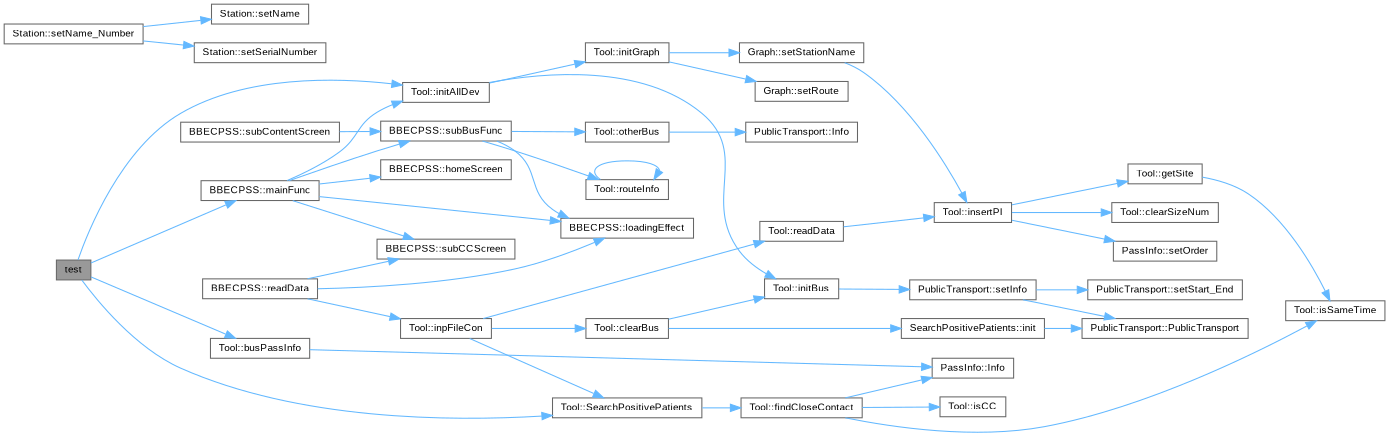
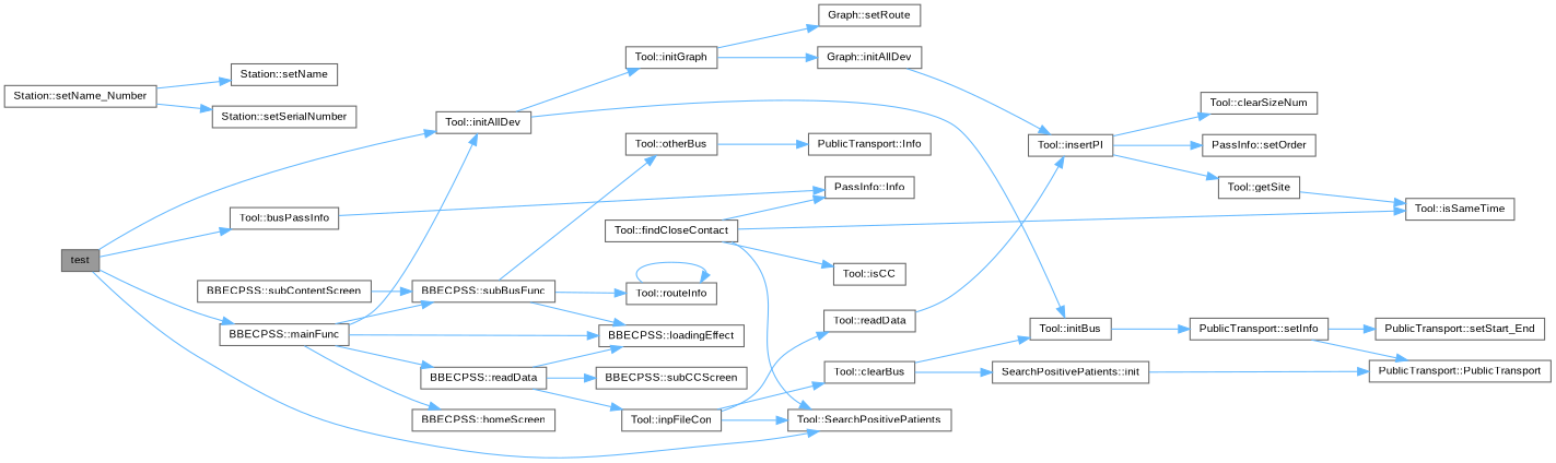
  digraph {
    fontname="Liberation Sans"
    rankdir=LR
    node [color=grey40 fillcolor=white fontname="Liberation Sans" fontsize=10 shape=box style=filled]
    edge [color=steelblue1 fontname="Liberation Sans" fontsize=10 labelfontname=Helvetica labelfontsize=10 style=solid]
    n1 [color=gray40 fillcolor=grey60 fontcolor=black height=0.2 label=test width=0.4]
    n2 [height=0.2 label="Tool::busPassInfo" width=0.4]
    n3 [height=0.2 label="Tool::initAllDev" width=0.4]
    n4 [height=0.2 label="BBECPSS::mainFunc" width=0.4]
    n5 [height=0.2 label="Tool::SearchPositivePatients" width=0.4]
    n6 [height=0.2 label="PassInfo::Info" width=0.4]
    n7 [height=0.2 label="Tool::initBus" width=0.4]
    n8 [height=0.2 label="Tool::initGraph" width=0.4]
    n9 [height=0.2 label="BBECPSS::homeScreen" width=0.4]
    n10 [height=0.2 label="BBECPSS::loadingEffect" width=0.4]
    n11 [height=0.2 label="BBECPSS::subBusFunc" width=0.4]
    n12 [height=0.2 label="BBECPSS::readData" width=0.4]
    n13 [height=0.2 label="Tool::findCloseContact" width=0.4]
    n14 [height=0.2 label="PublicTransport::setInfo" width=0.4]
    n15 [height=0.2 label="Graph::setRoute" width=0.4]
-   n16 [height=0.2 label="Graph::setStationName" width=0.4]
+   n16 [height=0.2 label="Graph::initAllDev" width=0.4]
    n17 [height=0.2 label="PublicTransport::PublicTransport" width=0.4]
    n18 [height=0.2 label="PublicTransport::setStart_End" width=0.4]
    n19 [height=0.2 label="Tool::insertPI" width=0.4]
    n20 [height=0.2 label="Station::setName_Number" width=0.4]
    n21 [height=0.2 label="Station::setName" width=0.4]
    n22 [height=0.2 label="Station::setSerialNumber" width=0.4]
    n23 [height=0.2 label="Tool::otherBus" width=0.4]
    n24 [height=0.2 label="Tool::routeInfo" width=0.4]
    n25 [height=0.2 label="Tool::inpFileCon" width=0.4]
    n26 [height=0.2 label="BBECPSS::subCCScreen" width=0.4]
    n27 [height=0.2 label="PublicTransport::Info" width=0.4]
    n28 [height=0.2 label="BBECPSS::subContentScreen" width=0.4]
    n29 [height=0.2 label="Tool::clearBus" width=0.4]
    n30 [height=0.2 label="Tool::readData" width=0.4]
    n31 [height=0.2 label="SearchPositivePatients::init" width=0.4]
    n32 [height=0.2 label="Tool::clearSizeNum" width=0.4]
    n33 [height=0.2 label="Tool::getSite" width=0.4]
    n34 [height=0.2 label="PassInfo::setOrder" width=0.4]
    n35 [height=0.2 label="Tool::isSameTime" width=0.4]
    n36 [height=0.2 label="Tool::isCC" width=0.4]
    n1 -> n2
    n1 -> n3
    n1 -> n4
    n1 -> n5
    n2 -> n6
    n3 -> n7
    n3 -> n8
    n4 -> n3
    n4 -> n9
    n4 -> n10
    n4 -> n11
-   n4 -> n26
-   n5 -> n13
+   n4 -> n12
+   n13 -> n5
    n7 -> n14
    n8 -> n15
    n8 -> n16
    n11 -> n10
    n11 -> n23
    n11 -> n24
    n12 -> n10
    n12 -> n25
    n12 -> n26
    n13 -> n6
    n13 -> n35
    n13 -> n36
    n14 -> n17
    n14 -> n18
    n16 -> n19
    n19 -> n32
    n19 -> n33
    n19 -> n34
    n20 -> n21
    n20 -> n22
    n23 -> n27
    n24 -> n24
    n25 -> n5
    n25 -> n29
    n25 -> n30
    n28 -> n11
    n29 -> n7
    n29 -> n31
    n30 -> n19
    n31 -> n17
    n33 -> n35
  }
